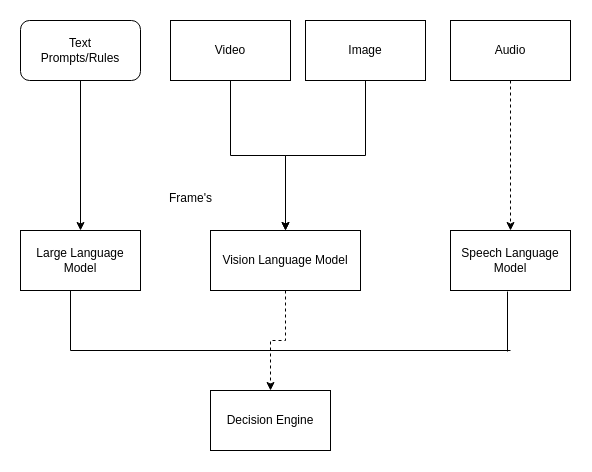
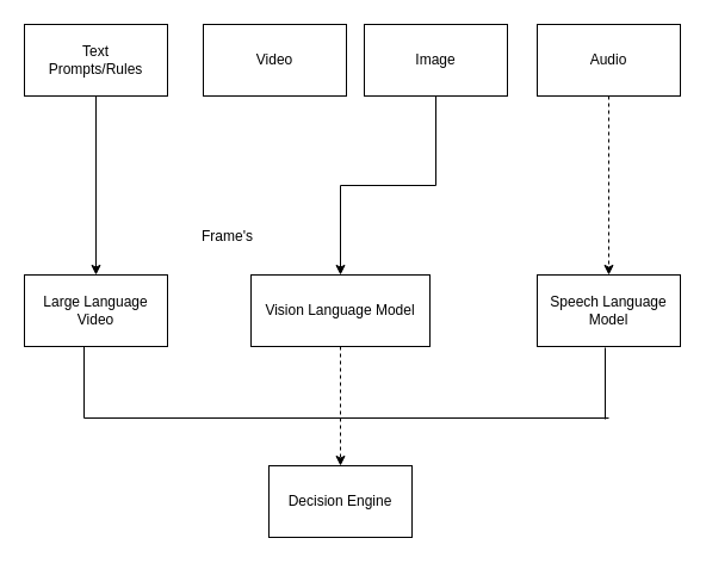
  <mxCell id="0" />
  <mxCell id="1" parent="0" />
  <mxCell id="2" style="edgeStyle=orthogonalEdgeStyle;rounded=0;orthogonalLoop=1;jettySize=auto;html=1;entryX=0.5;entryY=0;entryDx=0;entryDy=0;" edge="1" parent="1" source="3" target="14"><mxGeometry relative="1" as="geometry" /></mxCell>
- <mxCell id="3" value="&lt;div&gt;Text&lt;/div&gt;&lt;div&gt;Prompts/Rules&lt;/div&gt;" style="whiteSpace=wrap;html=1;rounded=1;" vertex="1" parent="1"><mxGeometry x="20" y="20" width="120" height="60" as="geometry" /></mxCell>
- <mxCell id="4" style="edgeStyle=orthogonalEdgeStyle;rounded=0;orthogonalLoop=1;jettySize=auto;html=1;" edge="1" parent="1" source="5" target="11"><mxGeometry relative="1" as="geometry"><mxPoint x="230" y="120" as="targetPoint" /></mxGeometry></mxCell>
+ <mxCell id="3" value="&lt;div&gt;Text&lt;/div&gt;&lt;div&gt;Prompts/Rules&lt;/div&gt;" style="rounded=0;whiteSpace=wrap;html=1;" vertex="1" parent="1"><mxGeometry x="20" y="20" width="120" height="60" as="geometry" /></mxCell>
  <mxCell id="5" value="Video" style="rounded=0;whiteSpace=wrap;html=1;" vertex="1" parent="1"><mxGeometry x="170" y="20" width="120" height="60" as="geometry" /></mxCell>
  <mxCell id="6" style="edgeStyle=orthogonalEdgeStyle;rounded=0;orthogonalLoop=1;jettySize=auto;html=1;entryX=0.5;entryY=0;entryDx=0;entryDy=0;dashed=1;" edge="1" parent="1" source="7" target="13"><mxGeometry relative="1" as="geometry" /></mxCell>
  <mxCell id="7" value="Audio" style="rounded=0;whiteSpace=wrap;html=1;" vertex="1" parent="1"><mxGeometry x="450" y="20" width="120" height="60" as="geometry" /></mxCell>
  <mxCell id="8" style="edgeStyle=orthogonalEdgeStyle;rounded=0;orthogonalLoop=1;jettySize=auto;html=1;entryX=0.5;entryY=0;entryDx=0;entryDy=0;" edge="1" parent="1" source="9" target="11"><mxGeometry relative="1" as="geometry" /></mxCell>
  <mxCell id="9" value="Image" style="rounded=0;whiteSpace=wrap;html=1;" vertex="1" parent="1"><mxGeometry x="305" y="20" width="120" height="60" as="geometry" /></mxCell>
  <mxCell id="10" style="edgeStyle=orthogonalEdgeStyle;rounded=0;orthogonalLoop=1;jettySize=auto;html=1;entryX=0.5;entryY=0;entryDx=0;entryDy=0;dashed=1;" edge="1" parent="1" source="11" target="15"><mxGeometry relative="1" as="geometry" /></mxCell>
  <mxCell id="11" value="Vision Language Model" style="rounded=0;whiteSpace=wrap;html=1;" vertex="1" parent="1"><mxGeometry x="210" y="230" width="150" height="60" as="geometry" /></mxCell>
  <mxCell id="12" value="&lt;div&gt;Frame's&lt;/div&gt;" style="text;html=1;align=center;verticalAlign=middle;resizable=0;points=[];autosize=1;strokeColor=none;fillColor=none;" vertex="1" parent="1"><mxGeometry x="155" y="183" width="70" height="30" as="geometry" /></mxCell>
  <mxCell id="13" value="Speech Language Model" style="rounded=0;whiteSpace=wrap;html=1;" vertex="1" parent="1"><mxGeometry x="450" y="230" width="120" height="60" as="geometry" /></mxCell>
- <mxCell id="14" value="Large Language Model" style="rounded=0;whiteSpace=wrap;html=1;" vertex="1" parent="1"><mxGeometry x="20" y="230" width="120" height="60" as="geometry" /></mxCell>
- <mxCell id="15" value="Decision Engine" style="rounded=0;whiteSpace=wrap;html=1;" vertex="1" parent="1"><mxGeometry x="210" y="390" width="120" height="60" as="geometry" /></mxCell>
+ <mxCell id="14" value="Large Language Video" style="rounded=0;whiteSpace=wrap;html=1;" vertex="1" parent="1"><mxGeometry x="20" y="230" width="120" height="60" as="geometry" /></mxCell>
+ <mxCell id="15" value="Decision Engine" style="rounded=0;whiteSpace=wrap;html=1;" vertex="1" parent="1"><mxGeometry x="225" y="390" width="120" height="60" as="geometry" /></mxCell>
  <mxCell id="16" value="" style="endArrow=none;html=1;rounded=0;" edge="1" parent="1"><mxGeometry width="50" height="50" relative="1" as="geometry"><mxPoint x="70" y="290" as="sourcePoint" /><mxPoint x="70" y="350" as="targetPoint" /></mxGeometry></mxCell>
  <mxCell id="17" value="" style="endArrow=none;html=1;rounded=0;" edge="1" parent="1"><mxGeometry width="50" height="50" relative="1" as="geometry"><mxPoint x="507" y="291" as="sourcePoint" /><mxPoint x="507" y="351" as="targetPoint" /></mxGeometry></mxCell>
  <mxCell id="18" value="" style="endArrow=none;html=1;rounded=0;" edge="1" parent="1"><mxGeometry width="50" height="50" relative="1" as="geometry"><mxPoint x="70" y="350" as="sourcePoint" /><mxPoint x="280" y="350" as="targetPoint" /></mxGeometry></mxCell>
  <mxCell id="19" value="" style="endArrow=none;html=1;rounded=0;" edge="1" parent="1"><mxGeometry width="50" height="50" relative="1" as="geometry"><mxPoint x="270" y="350" as="sourcePoint" /><mxPoint x="510" y="350" as="targetPoint" /></mxGeometry></mxCell>
